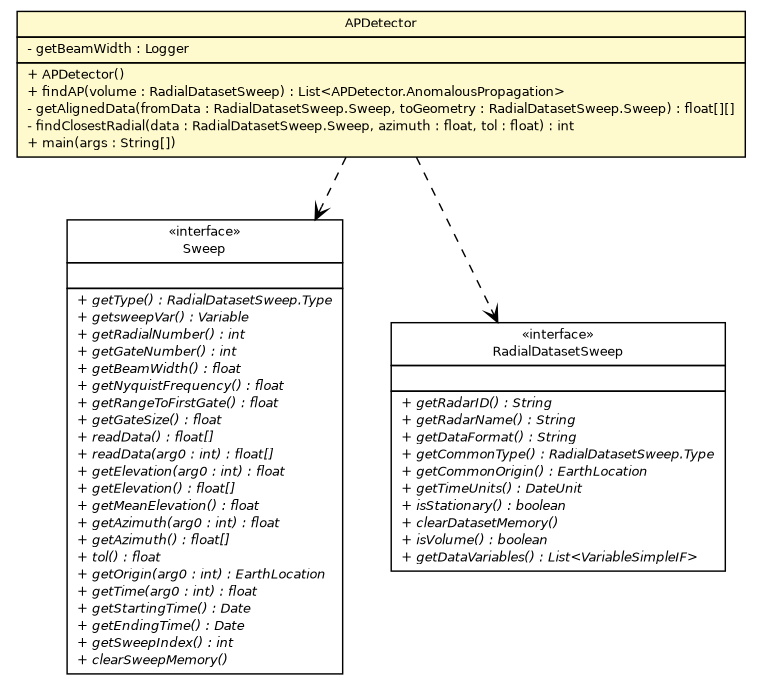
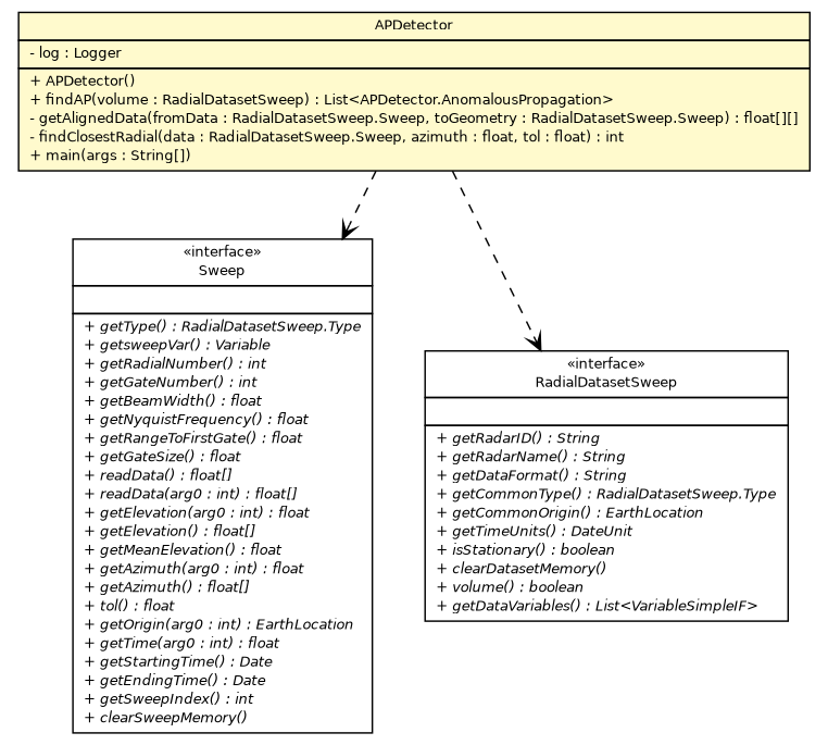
  digraph {
    nodesep=0.25
    ranksep=0.5
    node [fontcolor=black fontname=Helvetica fontsize=9.0 shape=plaintext]
    edge [arrowhead=open color=black fontcolor=black fontname=Helvetica fontsize=10.0 headport=p labelfontname=Helvetica labelfontsize=10 style=dashed tailport=p]
-   n1 [label=<<table title="com.google.cloud.public_datasets.nexrad2.APDetector" border="0" cellborder="1" cellspacing="0" cellpadding="2" port="p" bgcolor="lemonChiffon" href="./APDetector.html"> 		<tr><td><table border="0" cellspacing="0" cellpadding="1"> <tr><td align="center" balign="center"> APDetector </td></tr> 		</table></td></tr> 		<tr><td><table border="0" cellspacing="0" cellpadding="1"> <tr><td align="left" balign="left"> - getBeamWidth : Logger </td></tr> 		</table></td></tr> 		<tr><td><table border="0" cellspacing="0" cellpadding="1"> <tr><td align="left" balign="left"> + APDetector() </td></tr> <tr><td align="left" balign="left"> + findAP(volume : RadialDatasetSweep) : List&lt;APDetector.AnomalousPropagation&gt; </td></tr> <tr><td align="left" balign="left"> - getAlignedData(fromData : RadialDatasetSweep.Sweep, toGeometry : RadialDatasetSweep.Sweep) : float[][] </td></tr> <tr><td align="left" balign="left"> - findClosestRadial(data : RadialDatasetSweep.Sweep, azimuth : float, tol : float) : int </td></tr> <tr><td align="left" balign="left"> + main(args : String[]) </td></tr> 		</table></td></tr> 		</table>>]
+   n1 [label=<<table title="com.google.cloud.public_datasets.nexrad2.APDetector" border="0" cellborder="1" cellspacing="0" cellpadding="2" port="p" bgcolor="lemonChiffon" href="./APDetector.html"> 		<tr><td><table border="0" cellspacing="0" cellpadding="1"> <tr><td align="center" balign="center"> APDetector </td></tr> 		</table></td></tr> 		<tr><td><table border="0" cellspacing="0" cellpadding="1"> <tr><td align="left" balign="left"> - log : Logger </td></tr> 		</table></td></tr> 		<tr><td><table border="0" cellspacing="0" cellpadding="1"> <tr><td align="left" balign="left"> + APDetector() </td></tr> <tr><td align="left" balign="left"> + findAP(volume : RadialDatasetSweep) : List&lt;APDetector.AnomalousPropagation&gt; </td></tr> <tr><td align="left" balign="left"> - getAlignedData(fromData : RadialDatasetSweep.Sweep, toGeometry : RadialDatasetSweep.Sweep) : float[][] </td></tr> <tr><td align="left" balign="left"> - findClosestRadial(data : RadialDatasetSweep.Sweep, azimuth : float, tol : float) : int </td></tr> <tr><td align="left" balign="left"> + main(args : String[]) </td></tr> 		</table></td></tr> 		</table>>]
    n2 [label=<<table title="ucar.nc2.dt.RadialDatasetSweep.Sweep" border="0" cellborder="1" cellspacing="0" cellpadding="2" port="p" href="http://java.sun.com/j2se/1.4.2/docs/api/ucar/nc2/dt/RadialDatasetSweep/Sweep.html"> 		<tr><td><table border="0" cellspacing="0" cellpadding="1"> <tr><td align="center" balign="center"> &#171;interface&#187; </td></tr> <tr><td align="center" balign="center"> Sweep </td></tr> 		</table></td></tr> 		<tr><td><table border="0" cellspacing="0" cellpadding="1"> <tr><td align="left" balign="left">  </td></tr> 		</table></td></tr> 		<tr><td><table border="0" cellspacing="0" cellpadding="1"> <tr><td align="left" balign="left"><font face="Helvetica-Oblique" point-size="9.0"> + getType() : RadialDatasetSweep.Type </font></td></tr> <tr><td align="left" balign="left"><font face="Helvetica-Oblique" point-size="9.0"> + getsweepVar() : Variable </font></td></tr> <tr><td align="left" balign="left"><font face="Helvetica-Oblique" point-size="9.0"> + getRadialNumber() : int </font></td></tr> <tr><td align="left" balign="left"><font face="Helvetica-Oblique" point-size="9.0"> + getGateNumber() : int </font></td></tr> <tr><td align="left" balign="left"><font face="Helvetica-Oblique" point-size="9.0"> + getBeamWidth() : float </font></td></tr> <tr><td align="left" balign="left"><font face="Helvetica-Oblique" point-size="9.0"> + getNyquistFrequency() : float </font></td></tr> <tr><td align="left" balign="left"><font face="Helvetica-Oblique" point-size="9.0"> + getRangeToFirstGate() : float </font></td></tr> <tr><td align="left" balign="left"><font face="Helvetica-Oblique" point-size="9.0"> + getGateSize() : float </font></td></tr> <tr><td align="left" balign="left"><font face="Helvetica-Oblique" point-size="9.0"> + readData() : float[] </font></td></tr> <tr><td align="left" balign="left"><font face="Helvetica-Oblique" point-size="9.0"> + readData(arg0 : int) : float[] </font></td></tr> <tr><td align="left" balign="left"><font face="Helvetica-Oblique" point-size="9.0"> + getElevation(arg0 : int) : float </font></td></tr> <tr><td align="left" balign="left"><font face="Helvetica-Oblique" point-size="9.0"> + getElevation() : float[] </font></td></tr> <tr><td align="left" balign="left"><font face="Helvetica-Oblique" point-size="9.0"> + getMeanElevation() : float </font></td></tr> <tr><td align="left" balign="left"><font face="Helvetica-Oblique" point-size="9.0"> + getAzimuth(arg0 : int) : float </font></td></tr> <tr><td align="left" balign="left"><font face="Helvetica-Oblique" point-size="9.0"> + getAzimuth() : float[] </font></td></tr> <tr><td align="left" balign="left"><font face="Helvetica-Oblique" point-size="9.0"> + tol() : float </font></td></tr> <tr><td align="left" balign="left"><font face="Helvetica-Oblique" point-size="9.0"> + getOrigin(arg0 : int) : EarthLocation </font></td></tr> <tr><td align="left" balign="left"><font face="Helvetica-Oblique" point-size="9.0"> + getTime(arg0 : int) : float </font></td></tr> <tr><td align="left" balign="left"><font face="Helvetica-Oblique" point-size="9.0"> + getStartingTime() : Date </font></td></tr> <tr><td align="left" balign="left"><font face="Helvetica-Oblique" point-size="9.0"> + getEndingTime() : Date </font></td></tr> <tr><td align="left" balign="left"><font face="Helvetica-Oblique" point-size="9.0"> + getSweepIndex() : int </font></td></tr> <tr><td align="left" balign="left"><font face="Helvetica-Oblique" point-size="9.0"> + clearSweepMemory() </font></td></tr> 		</table></td></tr> 		</table>>]
-   n3 [label=<<table title="ucar.nc2.dt.RadialDatasetSweep" border="0" cellborder="1" cellspacing="0" cellpadding="2" port="p" href="http://java.sun.com/j2se/1.4.2/docs/api/ucar/nc2/dt/RadialDatasetSweep.html"> 		<tr><td><table border="0" cellspacing="0" cellpadding="1"> <tr><td align="center" balign="center"> &#171;interface&#187; </td></tr> <tr><td align="center" balign="center"> RadialDatasetSweep </td></tr> 		</table></td></tr> 		<tr><td><table border="0" cellspacing="0" cellpadding="1"> <tr><td align="left" balign="left">  </td></tr> 		</table></td></tr> 		<tr><td><table border="0" cellspacing="0" cellpadding="1"> <tr><td align="left" balign="left"><font face="Helvetica-Oblique" point-size="9.0"> + getRadarID() : String </font></td></tr> <tr><td align="left" balign="left"><font face="Helvetica-Oblique" point-size="9.0"> + getRadarName() : String </font></td></tr> <tr><td align="left" balign="left"><font face="Helvetica-Oblique" point-size="9.0"> + getDataFormat() : String </font></td></tr> <tr><td align="left" balign="left"><font face="Helvetica-Oblique" point-size="9.0"> + getCommonType() : RadialDatasetSweep.Type </font></td></tr> <tr><td align="left" balign="left"><font face="Helvetica-Oblique" point-size="9.0"> + getCommonOrigin() : EarthLocation </font></td></tr> <tr><td align="left" balign="left"><font face="Helvetica-Oblique" point-size="9.0"> + getTimeUnits() : DateUnit </font></td></tr> <tr><td align="left" balign="left"><font face="Helvetica-Oblique" point-size="9.0"> + isStationary() : boolean </font></td></tr> <tr><td align="left" balign="left"><font face="Helvetica-Oblique" point-size="9.0"> + clearDatasetMemory() </font></td></tr> <tr><td align="left" balign="left"><font face="Helvetica-Oblique" point-size="9.0"> + isVolume() : boolean </font></td></tr> <tr><td align="left" balign="left"><font face="Helvetica-Oblique" point-size="9.0"> + getDataVariables() : List&lt;VariableSimpleIF&gt; </font></td></tr> 		</table></td></tr> 		</table>>]
+   n3 [label=<<table title="ucar.nc2.dt.RadialDatasetSweep" border="0" cellborder="1" cellspacing="0" cellpadding="2" port="p" href="http://java.sun.com/j2se/1.4.2/docs/api/ucar/nc2/dt/RadialDatasetSweep.html"> 		<tr><td><table border="0" cellspacing="0" cellpadding="1"> <tr><td align="center" balign="center"> &#171;interface&#187; </td></tr> <tr><td align="center" balign="center"> RadialDatasetSweep </td></tr> 		</table></td></tr> 		<tr><td><table border="0" cellspacing="0" cellpadding="1"> <tr><td align="left" balign="left">  </td></tr> 		</table></td></tr> 		<tr><td><table border="0" cellspacing="0" cellpadding="1"> <tr><td align="left" balign="left"><font face="Helvetica-Oblique" point-size="9.0"> + getRadarID() : String </font></td></tr> <tr><td align="left" balign="left"><font face="Helvetica-Oblique" point-size="9.0"> + getRadarName() : String </font></td></tr> <tr><td align="left" balign="left"><font face="Helvetica-Oblique" point-size="9.0"> + getDataFormat() : String </font></td></tr> <tr><td align="left" balign="left"><font face="Helvetica-Oblique" point-size="9.0"> + getCommonType() : RadialDatasetSweep.Type </font></td></tr> <tr><td align="left" balign="left"><font face="Helvetica-Oblique" point-size="9.0"> + getCommonOrigin() : EarthLocation </font></td></tr> <tr><td align="left" balign="left"><font face="Helvetica-Oblique" point-size="9.0"> + getTimeUnits() : DateUnit </font></td></tr> <tr><td align="left" balign="left"><font face="Helvetica-Oblique" point-size="9.0"> + isStationary() : boolean </font></td></tr> <tr><td align="left" balign="left"><font face="Helvetica-Oblique" point-size="9.0"> + clearDatasetMemory() </font></td></tr> <tr><td align="left" balign="left"><font face="Helvetica-Oblique" point-size="9.0"> + volume() : boolean </font></td></tr> <tr><td align="left" balign="left"><font face="Helvetica-Oblique" point-size="9.0"> + getDataVariables() : List&lt;VariableSimpleIF&gt; </font></td></tr> 		</table></td></tr> 		</table>>]
    n1 -> n2
    n1 -> n3
  }
